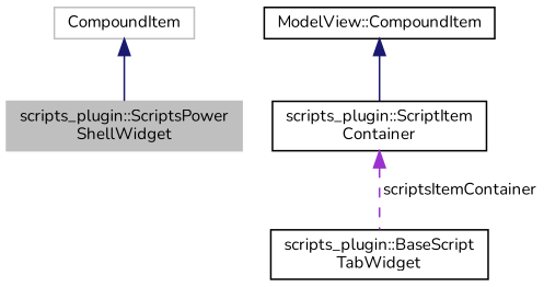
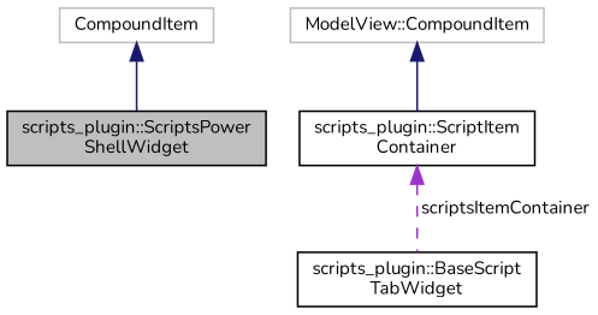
  digraph {
    fontname=Nunito
    node [color=black fillcolor=white fontname=Nunito fontsize=10 shape=record style=filled]
    edge [color=midnightblue dir=back fontname=Nunito fontsize=10 labelfontname=Helvetica labelfontsize=10 style=solid]
-   n1 [color=grey75 fillcolor=grey75 fontcolor=black height=0.2 label="scripts_plugin::ScriptsPower\lShellWidget" width=0.4]
+   n1 [fillcolor=grey75 fontcolor=black height=0.2 label="scripts_plugin::ScriptsPower\lShellWidget" width=0.4]
    n2 [color=grey75 height=0.2 label=CompoundItem width=0.4]
    n3 [height=0.2 label="scripts_plugin::BaseScript\lTabWidget" width=0.4]
    n4 [height=0.2 label="scripts_plugin::ScriptItem\lContainer" width=0.4]
-   n5 [height=0.2 label="ModelView::CompoundItem" width=0.4]
+   n5 [color=grey75 height=0.2 label="ModelView::CompoundItem" width=0.4]
    n2 -> n1
    n4 -> n3 [color=darkorchid3 label=" scriptsItemContainer" style=dashed]
    n5 -> n4
  }
